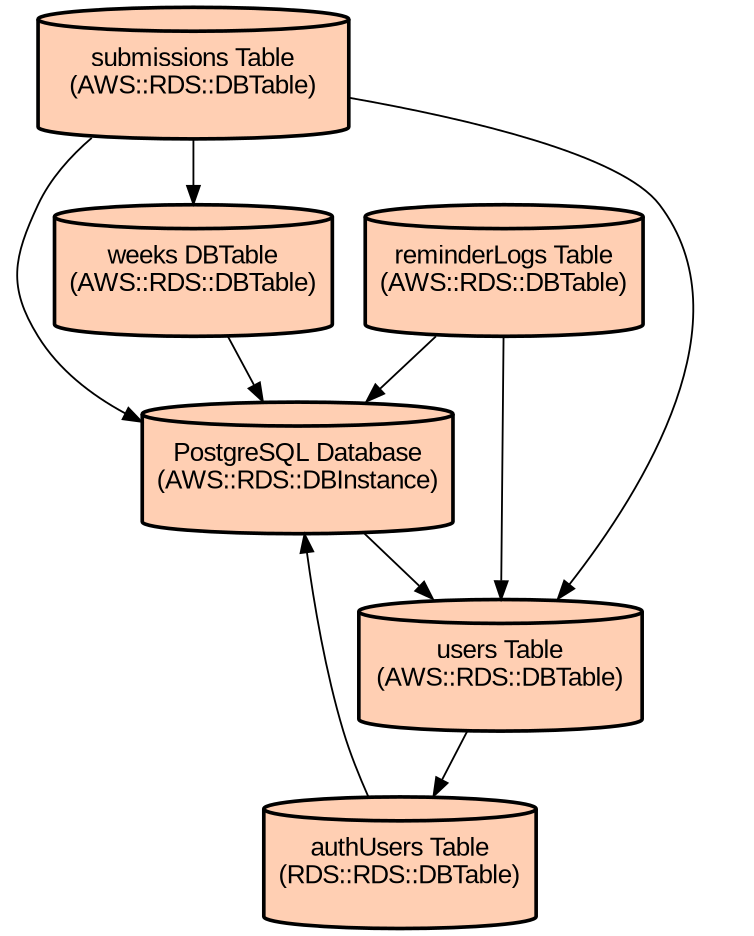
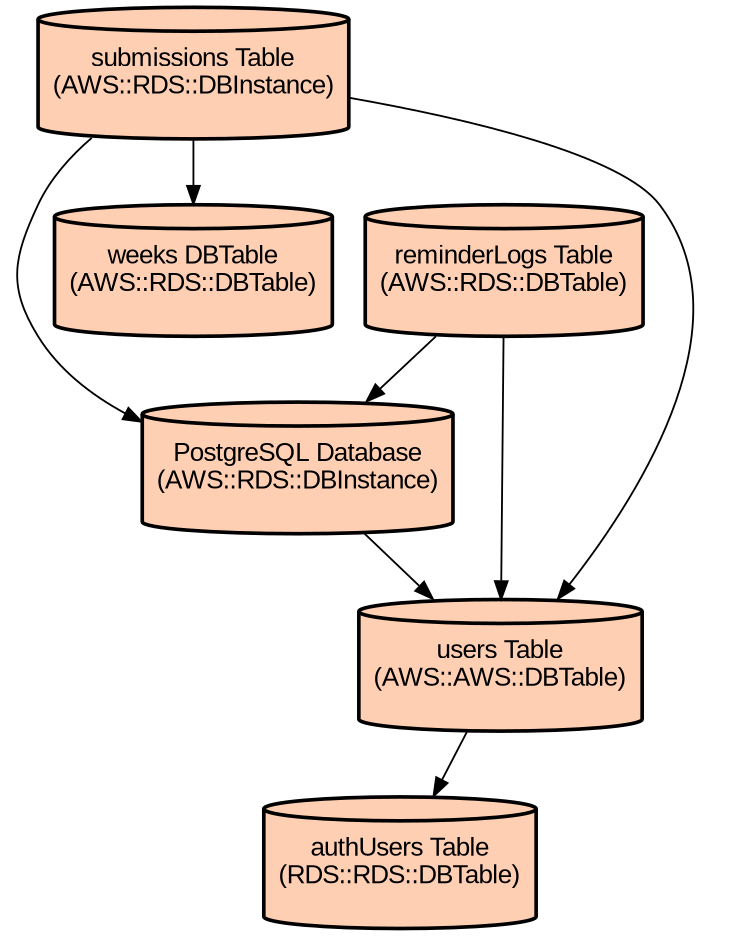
  digraph {
    node [color=black fillcolor="#FFCFB3" fontname=Arial shape=cylinder style="filled,bold,rounded"]
    n1 [height=1 label="PostgreSQL Database\n(AWS::RDS::DBInstance)"]
-   n2 [height=1 label="users Table\n(AWS::RDS::DBTable)"]
+   n2 [height=1 label="users Table\n(AWS::AWS::DBTable)"]
    n3 [height=1 label="authUsers Table\n(RDS::RDS::DBTable)"]
    n4 [height=1 label="weeks DBTable\n(AWS::RDS::DBTable)"]
-   n5 [height=1 label="submissions Table\n(AWS::RDS::DBTable)"]
+   n5 [height=1 label="submissions Table\n(AWS::RDS::DBInstance)"]
    n6 [height=1 label="reminderLogs Table\n(AWS::RDS::DBTable)"]
    n1 -> n2
    n2 -> n3
-   n3 -> n1
-   n4 -> n1
    n5 -> n1
    n5 -> n2
    n5 -> n4
    n6 -> n1
    n6 -> n2
  }
